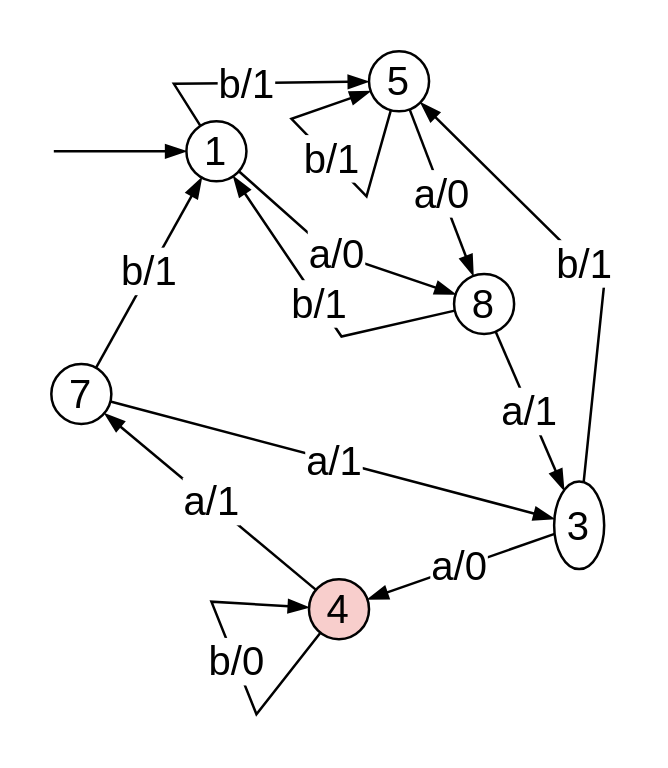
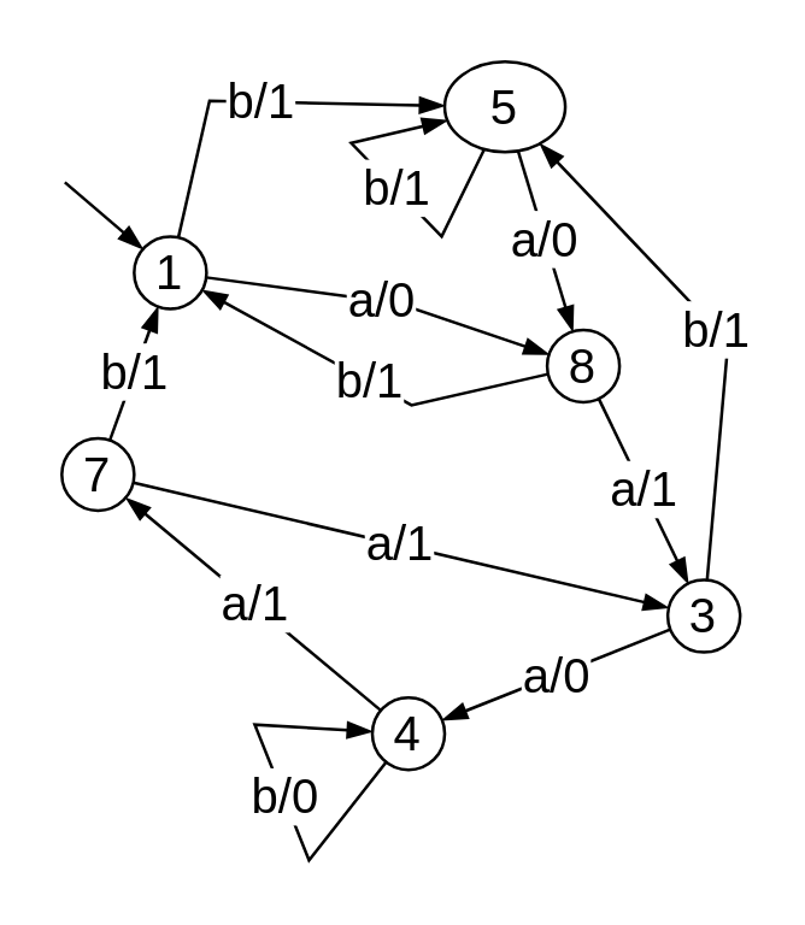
  <mxCell id="0" />
  <mxCell id="1" parent="0" />
- <mxCell id="2" value="1" style="ellipse;whiteSpace=wrap;html=1;fontFamily=Helvetica;fontSize=16;" parent="1" vertex="1"><mxGeometry x="74" y="48" width="24" height="24" as="geometry" /></mxCell>
+ <mxCell id="2" value="1" style="ellipse;whiteSpace=wrap;html=1;fontFamily=Helvetica;fontSize=16;" parent="1" vertex="1"><mxGeometry x="44" y="78" width="24" height="24" as="geometry" /></mxCell>
  <mxCell id="3" value="8" style="ellipse;whiteSpace=wrap;html=1;fontFamily=Helvetica;fontSize=16;" parent="1" vertex="1"><mxGeometry x="181" y="109" width="24" height="24" as="geometry" /></mxCell>
- <mxCell id="4" value="5" style="ellipse;whiteSpace=wrap;html=1;fontFamily=Helvetica;fontSize=16;" parent="1" vertex="1"><mxGeometry x="147" y="20" width="24" height="24" as="geometry" /></mxCell>
+ <mxCell id="4" value="5" style="ellipse;whiteSpace=wrap;html=1;fontFamily=Helvetica;fontSize=16;" parent="1" vertex="1"><mxGeometry x="147" y="20" width="40" height="30" as="geometry" /></mxCell>
  <mxCell id="5" value="b/1" style="edgeStyle=none;shape=connector;rounded=0;orthogonalLoop=1;jettySize=auto;html=1;labelBackgroundColor=default;fontFamily=Helvetica;fontSize=16;fontColor=default;endArrow=blockThin;endFill=1;" parent="1" source="2" target="4" edge="1"><mxGeometry x="0.005" relative="1" as="geometry"><mxPoint x="124" y="107" as="sourcePoint" /><mxPoint x="218" y="194" as="targetPoint" /><Array as="points"><mxPoint x="69" y="33" /></Array><mxPoint as="offset" /></mxGeometry></mxCell>
  <mxCell id="6" style="edgeStyle=none;shape=connector;rounded=0;orthogonalLoop=1;jettySize=auto;html=1;labelBackgroundColor=default;fontFamily=Helvetica;fontSize=16;fontColor=default;endArrow=blockThin;endFill=1;" parent="1" target="2" edge="1"><mxGeometry relative="1" as="geometry"><mxPoint x="21" y="60" as="sourcePoint" /><mxPoint x="66" y="85.726" as="targetPoint" /></mxGeometry></mxCell>
  <mxCell id="7" value="a/0" style="edgeStyle=none;shape=connector;rounded=0;orthogonalLoop=1;jettySize=auto;html=1;labelBackgroundColor=default;fontFamily=Helvetica;fontSize=16;fontColor=default;endArrow=blockThin;endFill=1;" parent="1" source="2" target="3" edge="1"><mxGeometry relative="1" as="geometry"><mxPoint x="143.84" y="236.09" as="sourcePoint" /><mxPoint x="214.84" y="202.09" as="targetPoint" /><Array as="points"><mxPoint x="131" y="100" /></Array></mxGeometry></mxCell>
- <mxCell id="8" value="3" style="ellipse;whiteSpace=wrap;html=1;fontFamily=Helvetica;fontSize=16;" parent="1" vertex="1"><mxGeometry x="221" y="192" width="20" height="35" as="geometry" /></mxCell>
+ <mxCell id="8" value="3" style="ellipse;whiteSpace=wrap;html=1;fontFamily=Helvetica;fontSize=16;" parent="1" vertex="1"><mxGeometry x="221" y="192" width="24" height="24" as="geometry" /></mxCell>
  <mxCell id="9" value="a/1" style="edgeStyle=none;shape=connector;rounded=0;orthogonalLoop=1;jettySize=auto;html=1;labelBackgroundColor=default;fontFamily=Helvetica;fontSize=16;fontColor=default;endArrow=blockThin;endFill=1;" parent="1" source="3" target="8" edge="1"><mxGeometry relative="1" as="geometry"><mxPoint x="238.51" y="133.49" as="sourcePoint" /><mxPoint x="288.51" y="83.49" as="targetPoint" /><Array as="points" /></mxGeometry></mxCell>
  <mxCell id="10" value="a/0" style="edgeStyle=none;shape=connector;rounded=0;orthogonalLoop=1;jettySize=auto;html=1;labelBackgroundColor=default;fontFamily=Helvetica;fontSize=16;fontColor=default;endArrow=blockThin;endFill=1;" parent="1" source="4" target="3" edge="1"><mxGeometry relative="1" as="geometry"><mxPoint x="172" y="74" as="sourcePoint" /><mxPoint x="263" y="74" as="targetPoint" /><Array as="points" /></mxGeometry></mxCell>
- <mxCell id="11" value="4" style="ellipse;whiteSpace=wrap;html=1;fontFamily=Helvetica;fontSize=16;fillColor=#f8cecc;" parent="1" vertex="1"><mxGeometry x="123" y="231" width="24" height="24" as="geometry" /></mxCell>
+ <mxCell id="11" value="4" style="ellipse;whiteSpace=wrap;html=1;fontFamily=Helvetica;fontSize=16;" parent="1" vertex="1"><mxGeometry x="123" y="231" width="24" height="24" as="geometry" /></mxCell>
  <mxCell id="12" value="a/0" style="edgeStyle=none;shape=connector;rounded=0;orthogonalLoop=1;jettySize=auto;html=1;labelBackgroundColor=default;fontFamily=Helvetica;fontSize=16;fontColor=default;endArrow=blockThin;endFill=1;" parent="1" source="8" target="11" edge="1"><mxGeometry relative="1" as="geometry"><mxPoint x="161.84" y="173.49" as="sourcePoint" /><mxPoint x="191.84" y="234.49" as="targetPoint" /><Array as="points" /></mxGeometry></mxCell>
  <mxCell id="13" value="7" style="ellipse;whiteSpace=wrap;html=1;fontFamily=Helvetica;fontSize=16;" parent="1" vertex="1"><mxGeometry x="20" y="145" width="24" height="24" as="geometry" /></mxCell>
  <mxCell id="14" value="b/1" style="edgeStyle=none;shape=connector;rounded=0;orthogonalLoop=1;jettySize=auto;html=1;labelBackgroundColor=default;fontFamily=Helvetica;fontSize=16;fontColor=default;endArrow=blockThin;endFill=1;" parent="1" source="13" target="2" edge="1"><mxGeometry relative="1" as="geometry"><mxPoint x="151.09" y="163.57" as="sourcePoint" /><mxPoint x="77.09" y="173.57" as="targetPoint" /><Array as="points" /></mxGeometry></mxCell>
  <mxCell id="15" value="b/1" style="edgeStyle=none;shape=connector;rounded=0;orthogonalLoop=1;jettySize=auto;html=1;labelBackgroundColor=default;fontFamily=Helvetica;fontSize=16;fontColor=default;endArrow=blockThin;endFill=1;" parent="1" source="3" target="2" edge="1"><mxGeometry relative="1" as="geometry"><mxPoint x="145" y="164" as="sourcePoint" /><mxPoint x="119.96" y="138.4" as="targetPoint" /><Array as="points"><mxPoint x="136" y="134" /></Array></mxGeometry></mxCell>
  <mxCell id="16" value="b/1" style="edgeStyle=none;shape=connector;rounded=0;orthogonalLoop=1;jettySize=auto;html=1;labelBackgroundColor=default;fontFamily=Helvetica;fontSize=16;fontColor=default;endArrow=blockThin;endFill=1;" parent="1" source="8" target="4" edge="1"><mxGeometry relative="1" as="geometry"><mxPoint x="307.27" y="101.45" as="sourcePoint" /><mxPoint x="216.27" y="101.45" as="targetPoint" /><Array as="points"><mxPoint x="241" y="113" /></Array></mxGeometry></mxCell>
  <mxCell id="17" value="b/1" style="edgeStyle=none;shape=connector;rounded=0;orthogonalLoop=1;jettySize=auto;html=1;labelBackgroundColor=default;fontFamily=Helvetica;fontSize=16;fontColor=default;endArrow=blockThin;endFill=1;" parent="1" source="4" target="4" edge="1"><mxGeometry relative="1" as="geometry"><mxPoint x="170.71" y="161.45" as="sourcePoint" /><mxPoint x="104" y="40" as="targetPoint" /><Array as="points"><mxPoint x="146" y="78" /><mxPoint x="116" y="47" /></Array></mxGeometry></mxCell>
  <mxCell id="18" value="a/1" style="edgeStyle=none;shape=connector;rounded=0;orthogonalLoop=1;jettySize=auto;html=1;labelBackgroundColor=default;fontFamily=Helvetica;fontSize=16;fontColor=default;endArrow=blockThin;endFill=1;" parent="1" source="13" target="8" edge="1"><mxGeometry x="0.002" relative="1" as="geometry"><mxPoint x="76.84" y="138.17" as="sourcePoint" /><mxPoint x="106.84" y="199.17" as="targetPoint" /><Array as="points" /><mxPoint as="offset" /></mxGeometry></mxCell>
  <mxCell id="19" value="b/0" style="edgeStyle=none;shape=connector;rounded=0;orthogonalLoop=1;jettySize=auto;html=1;labelBackgroundColor=default;fontFamily=Helvetica;fontSize=16;fontColor=default;endArrow=blockThin;endFill=1;" parent="1" source="11" target="11" edge="1"><mxGeometry relative="1" as="geometry"><mxPoint x="95" y="217.07" as="sourcePoint" /><mxPoint x="87" y="209.07" as="targetPoint" /><Array as="points"><mxPoint x="102" y="285" /><mxPoint x="84" y="240" /></Array></mxGeometry></mxCell>
  <mxCell id="20" value="a/1" style="edgeStyle=none;shape=connector;rounded=0;orthogonalLoop=1;jettySize=auto;html=1;labelBackgroundColor=default;fontFamily=Helvetica;fontSize=16;fontColor=default;endArrow=blockThin;endFill=1;" parent="1" source="11" target="13" edge="1"><mxGeometry relative="1" as="geometry"><mxPoint x="-6.31" y="178.28" as="sourcePoint" /><mxPoint x="170.69" y="219.28" as="targetPoint" /><Array as="points" /></mxGeometry></mxCell>
